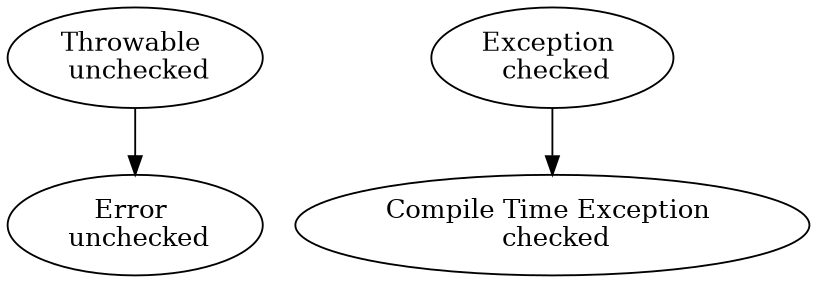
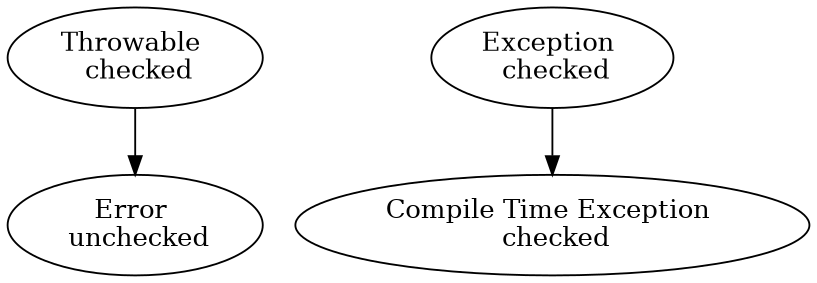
  digraph {
-   n1 [label="Throwable \n unchecked"]
+   n1 [label="Throwable \n checked"]
    n2 [label="Error \n unchecked"]
    n3 [label="Exception \n checked"]
    n4 [label="Compile Time Exception \n checked"]
    n1 -> n2
    n3 -> n4
  }
